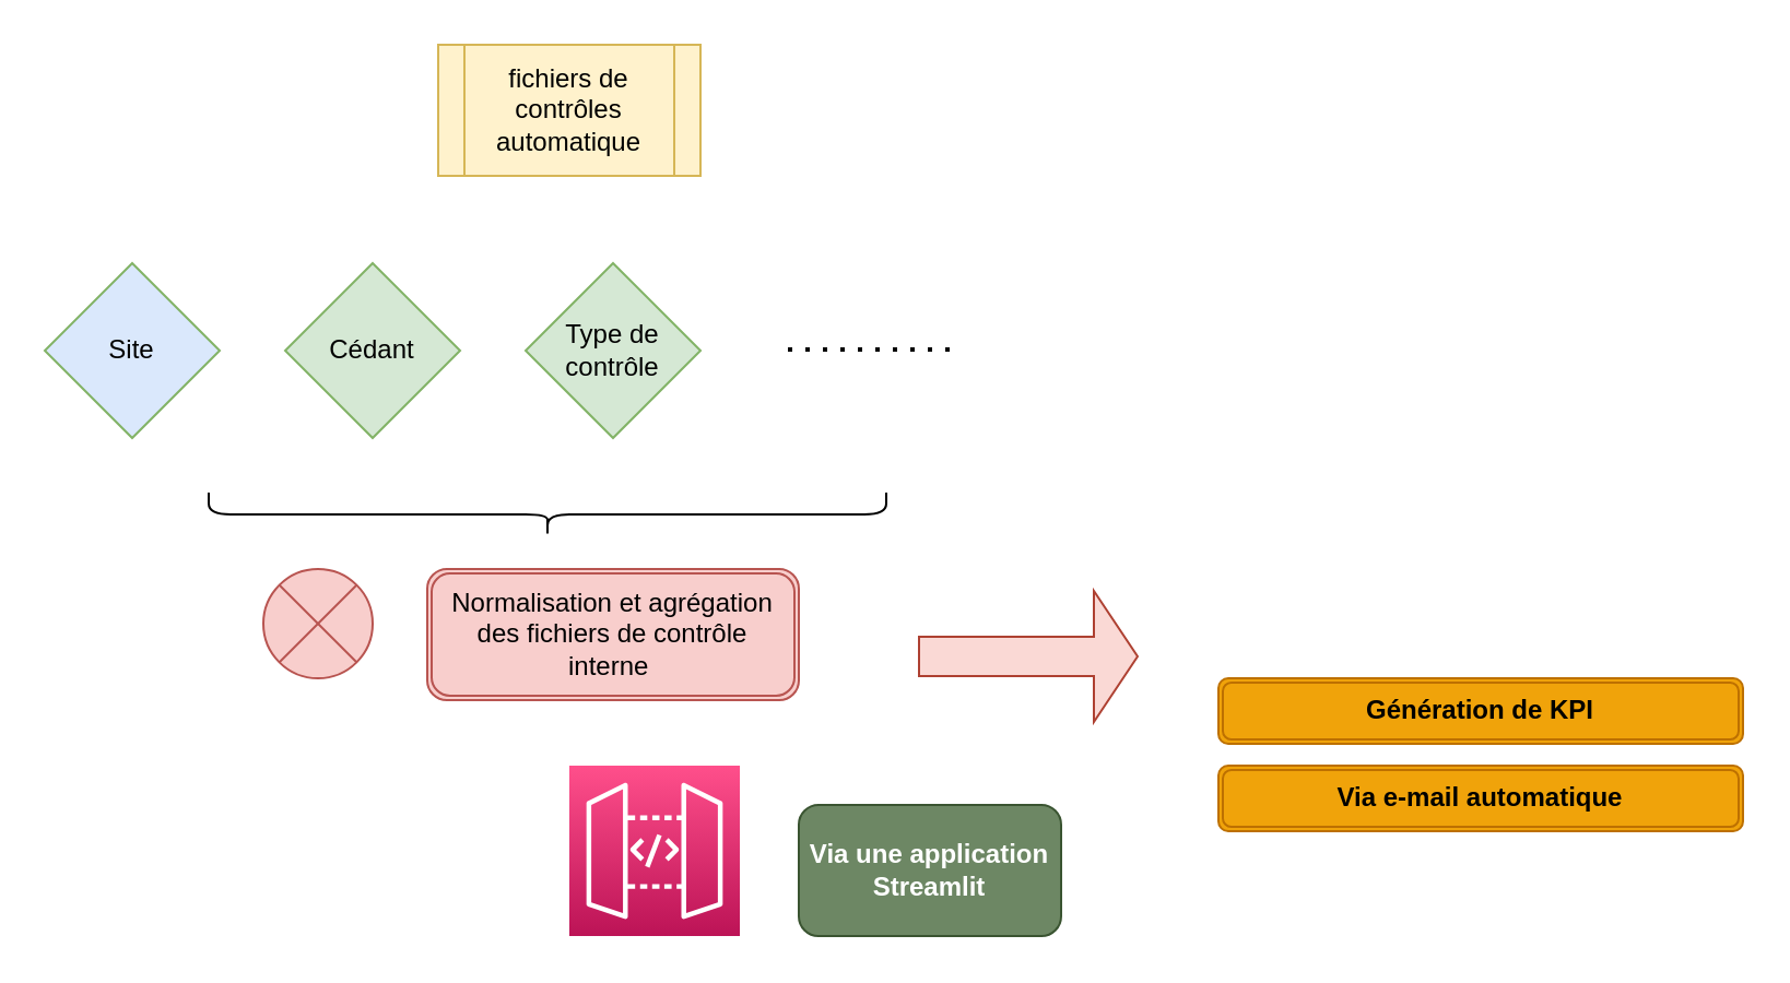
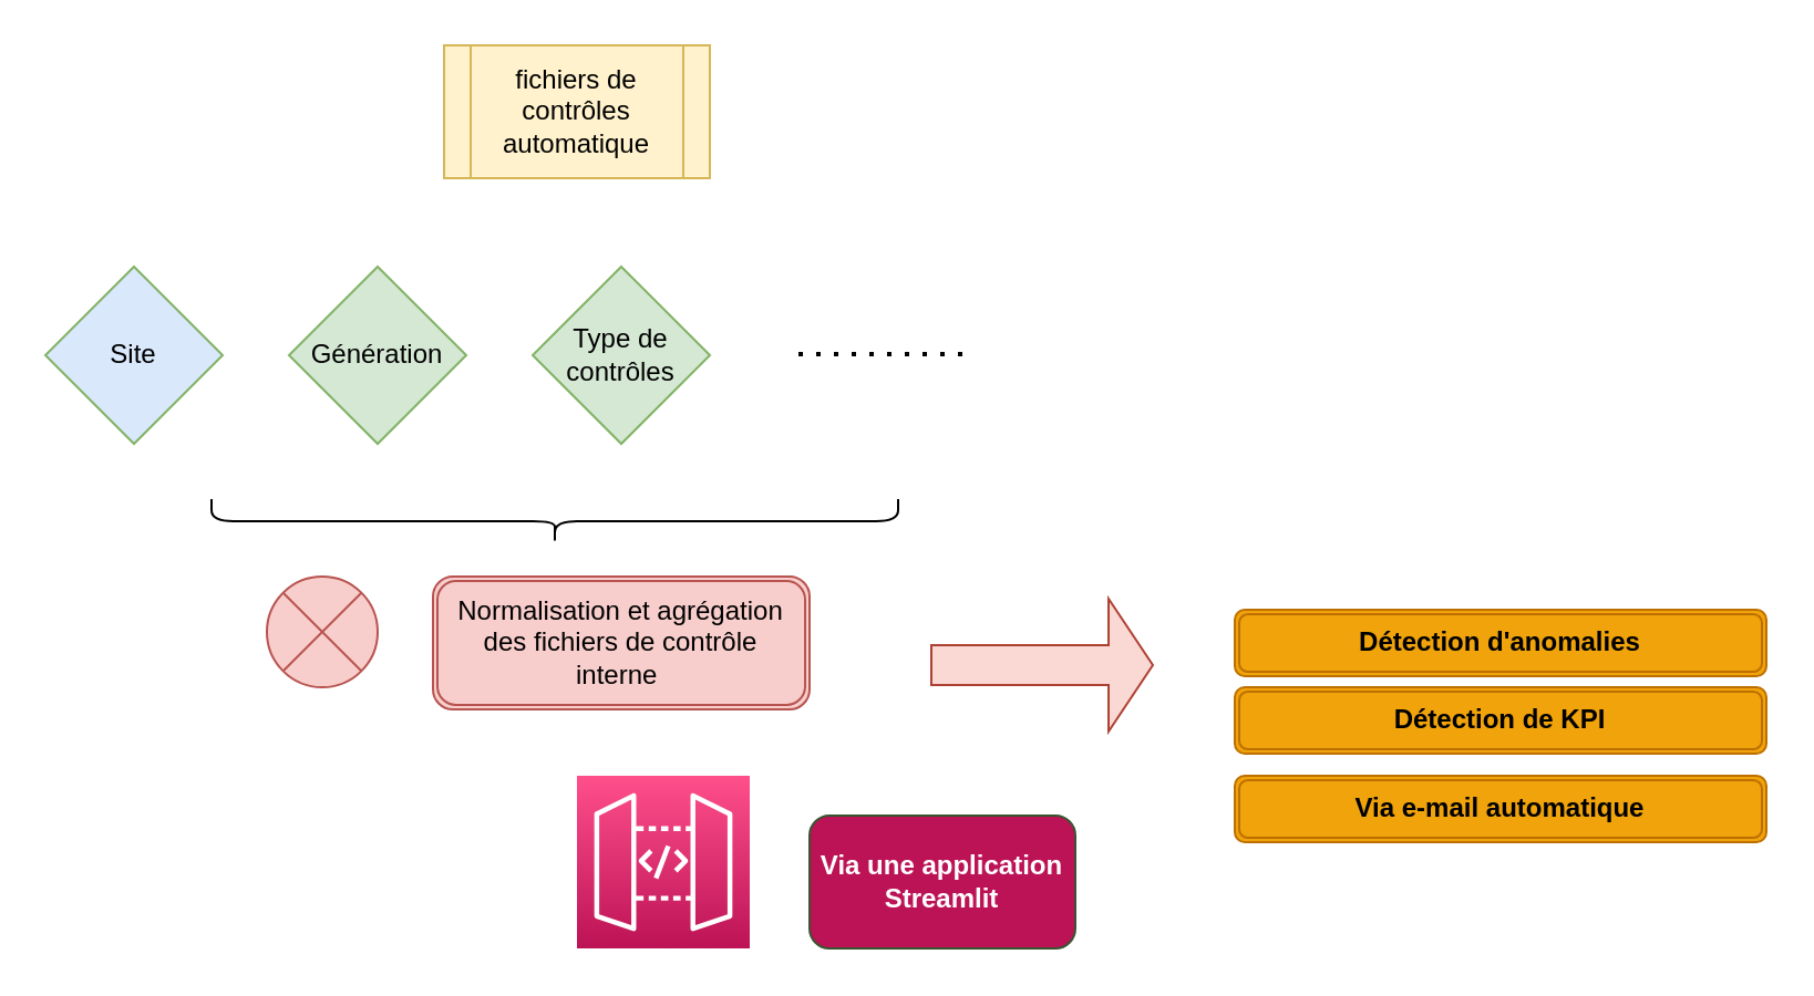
  <mxCell id="0" />
  <mxCell id="1" parent="0" />
  <mxCell id="2" value="fichiers de contrôles automatique" style="shape=process;whiteSpace=wrap;html=1;backgroundOutline=1;fillColor=#fff2cc;strokeColor=#d6b656;" vertex="1" parent="1"><mxGeometry x="200" y="20" width="120" height="60" as="geometry" /></mxCell>
  <mxCell id="3" value="Site" style="rhombus;whiteSpace=wrap;html=1;fillColor=#dae8fc;strokeColor=#82b366;" vertex="1" parent="1"><mxGeometry x="20" y="120" width="80" height="80" as="geometry" /></mxCell>
- <mxCell id="4" value="Cédant" style="rhombus;whiteSpace=wrap;html=1;fillColor=#d5e8d4;strokeColor=#82b366;" vertex="1" parent="1"><mxGeometry x="130" y="120" width="80" height="80" as="geometry" /></mxCell>
- <mxCell id="5" value="Type de contrôle" style="rhombus;whiteSpace=wrap;html=1;fillColor=#d5e8d4;strokeColor=#82b366;" vertex="1" parent="1"><mxGeometry x="240" y="120" width="80" height="80" as="geometry" /></mxCell>
+ <mxCell id="4" value="Génération" style="rhombus;whiteSpace=wrap;html=1;fillColor=#d5e8d4;strokeColor=#82b366;" vertex="1" parent="1"><mxGeometry x="130" y="120" width="80" height="80" as="geometry" /></mxCell>
+ <mxCell id="5" value="Type de contrôles" style="rhombus;whiteSpace=wrap;html=1;fillColor=#d5e8d4;strokeColor=#82b366;" vertex="1" parent="1"><mxGeometry x="240" y="120" width="80" height="80" as="geometry" /></mxCell>
  <mxCell id="6" value="" style="endArrow=none;dashed=1;html=1;dashPattern=1 3;strokeWidth=2;rounded=0;" edge="1" parent="1"><mxGeometry width="50" height="50" relative="1" as="geometry"><mxPoint x="360" y="159.5" as="sourcePoint" /><mxPoint x="440" y="159.5" as="targetPoint" /></mxGeometry></mxCell>
  <mxCell id="7" value="" style="shape=curlyBracket;whiteSpace=wrap;html=1;rounded=1;flipH=1;labelPosition=right;verticalLabelPosition=middle;align=left;verticalAlign=middle;rotation=90;" vertex="1" parent="1"><mxGeometry x="240" y="80" width="20" height="310" as="geometry" /></mxCell>
  <mxCell id="8" value="" style="shape=sumEllipse;perimeter=ellipsePerimeter;whiteSpace=wrap;html=1;backgroundOutline=1;fillColor=#f8cecc;strokeColor=#b85450;" vertex="1" parent="1"><mxGeometry x="120" y="260" width="50" height="50" as="geometry" /></mxCell>
  <mxCell id="9" value="Normalisation et agrégation des fichiers de contrôle interne&amp;nbsp;" style="shape=ext;double=1;rounded=1;whiteSpace=wrap;html=1;fillColor=#f8cecc;strokeColor=#b85450;" vertex="1" parent="1"><mxGeometry x="195" y="260" width="170" height="60" as="geometry" /></mxCell>
  <mxCell id="10" value="" style="shape=singleArrow;whiteSpace=wrap;html=1;fillColor=#fad9d5;strokeColor=#ae4132;" vertex="1" parent="1"><mxGeometry x="420" y="270" width="100" height="60" as="geometry" /></mxCell>
- <mxCell id="12" value="&lt;b&gt;Génération de KPI&lt;/b&gt;" style="shape=ext;double=1;rounded=1;whiteSpace=wrap;html=1;fillColor=#f0a30a;fontColor=#000000;strokeColor=#BD7000;" vertex="1" parent="1"><mxGeometry x="557" y="310" width="240" height="30" as="geometry" /></mxCell>
+ <mxCell id="11" value="&lt;b&gt;Détection d'anomalies&lt;/b&gt;" style="shape=ext;double=1;rounded=1;whiteSpace=wrap;html=1;fillColor=#f0a30a;fontColor=#000000;strokeColor=#BD7000;" vertex="1" parent="1"><mxGeometry x="557" y="275" width="240" height="30" as="geometry" /></mxCell>
+ <mxCell id="12" value="&lt;b&gt;Détection de KPI&lt;/b&gt;" style="shape=ext;double=1;rounded=1;whiteSpace=wrap;html=1;fillColor=#f0a30a;fontColor=#000000;strokeColor=#BD7000;" vertex="1" parent="1"><mxGeometry x="557" y="310" width="240" height="30" as="geometry" /></mxCell>
  <mxCell id="13" value="&lt;b&gt;Via e-mail automatique&lt;/b&gt;" style="shape=ext;double=1;rounded=1;whiteSpace=wrap;html=1;fillColor=#f0a30a;fontColor=#000000;strokeColor=#BD7000;" vertex="1" parent="1"><mxGeometry x="557" y="350" width="240" height="30" as="geometry" /></mxCell>
  <mxCell id="14" value="" style="sketch=0;points=[[0,0,0],[0.25,0,0],[0.5,0,0],[0.75,0,0],[1,0,0],[0,1,0],[0.25,1,0],[0.5,1,0],[0.75,1,0],[1,1,0],[0,0.25,0],[0,0.5,0],[0,0.75,0],[1,0.25,0],[1,0.5,0],[1,0.75,0]];outlineConnect=0;fontColor=#232F3E;gradientColor=#FF4F8B;gradientDirection=north;fillColor=#BC1356;strokeColor=#ffffff;dashed=0;verticalLabelPosition=bottom;verticalAlign=top;align=center;html=1;fontSize=12;fontStyle=0;aspect=fixed;shape=mxgraph.aws4.resourceIcon;resIcon=mxgraph.aws4.api_gateway;" vertex="1" parent="1"><mxGeometry x="260" y="350" width="78" height="78" as="geometry" /></mxCell>
- <mxCell id="15" value="&lt;b&gt;Via une application Streamlit&lt;/b&gt;" style="rounded=1;whiteSpace=wrap;html=1;fillColor=#6d8764;fontColor=#ffffff;strokeColor=#3A5431;" vertex="1" parent="1"><mxGeometry x="365" y="368" width="120" height="60" as="geometry" /></mxCell>
+ <mxCell id="15" value="&lt;b&gt;Via une application Streamlit&lt;/b&gt;" style="rounded=1;whiteSpace=wrap;html=1;fillColor=#bc1356;fontColor=#ffffff;strokeColor=#3A5431;" vertex="1" parent="1"><mxGeometry x="365" y="368" width="120" height="60" as="geometry" /></mxCell>
